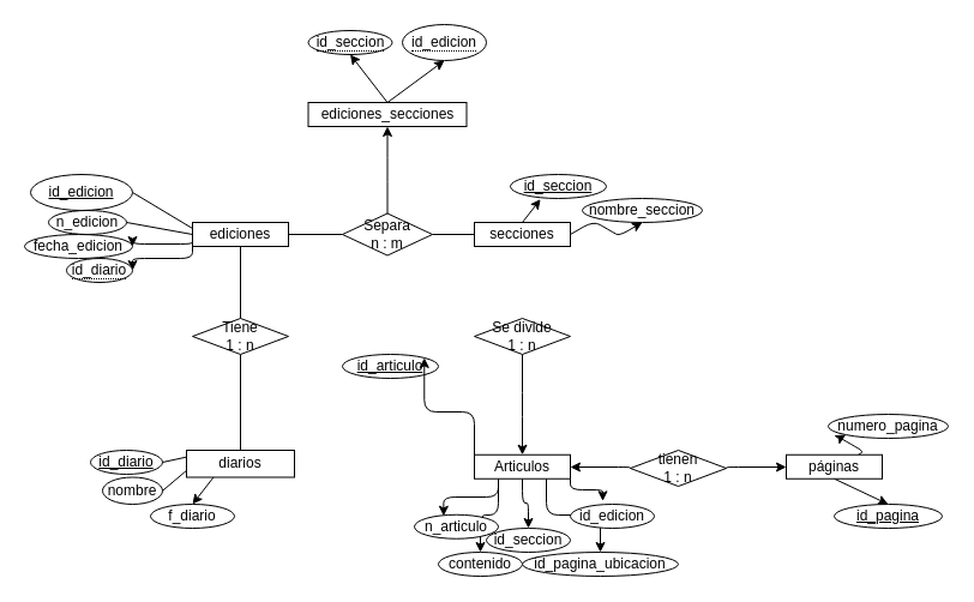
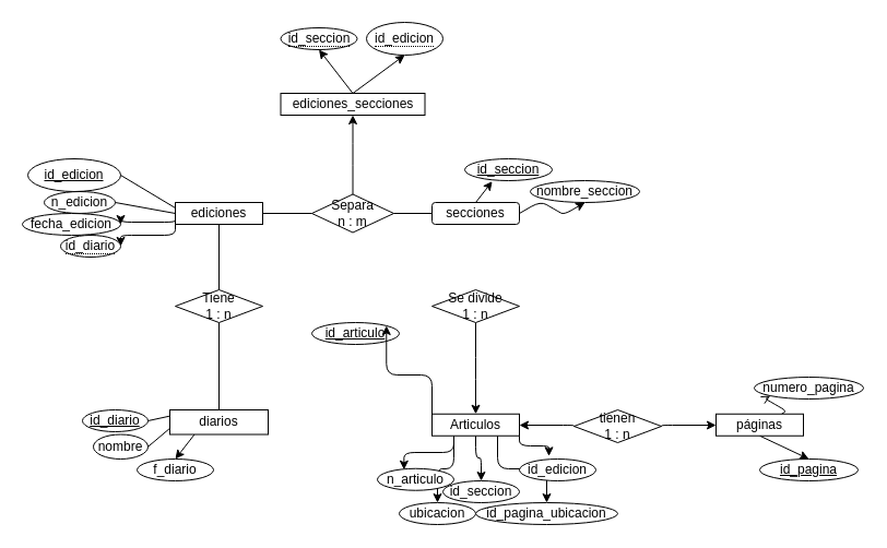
  <mxCell id="0" />
  <mxCell id="1" parent="0" />
  <mxCell id="2" style="edgeStyle=none;html=1;exitX=0.25;exitY=1;exitDx=0;exitDy=0;entryX=0.5;entryY=0;entryDx=0;entryDy=0;" parent="1" source="3" target="8" edge="1"><mxGeometry relative="1" as="geometry" /></mxCell>
  <mxCell id="3" value="diarios" style="rounded=0;whiteSpace=wrap;html=1;" parent="1" vertex="1"><mxGeometry x="155" y="375" width="90" height="22.5" as="geometry" /></mxCell>
  <mxCell id="4" style="edgeStyle=none;html=1;exitX=0.5;exitY=0;exitDx=0;exitDy=0;entryX=0.314;entryY=1.033;entryDx=0;entryDy=0;entryPerimeter=0;" parent="1" source="6" target="27" edge="1"><mxGeometry relative="1" as="geometry" /></mxCell>
  <mxCell id="5" style="edgeStyle=isometricEdgeStyle;html=1;exitX=1;exitY=0.5;exitDx=0;exitDy=0;entryX=0.5;entryY=1;entryDx=0;entryDy=0;" edge="1" parent="1" source="6" target="54"><mxGeometry relative="1" as="geometry" /></mxCell>
- <mxCell id="6" value="secciones" style="whiteSpace=wrap;html=1;align=center;" parent="1" vertex="1"><mxGeometry x="395" y="185" width="80" height="20" as="geometry" /></mxCell>
+ <mxCell id="6" value="secciones" style="whiteSpace=wrap;html=1;align=center;rounded=1;" parent="1" vertex="1"><mxGeometry x="395" y="185" width="80" height="20" as="geometry" /></mxCell>
  <mxCell id="7" value="id_articulo" style="ellipse;whiteSpace=wrap;html=1;align=center;fontStyle=4;" parent="1" vertex="1"><mxGeometry x="285" y="295" width="80" height="20" as="geometry" /></mxCell>
  <mxCell id="8" value="f_diario" style="ellipse;whiteSpace=wrap;html=1;align=center;" parent="1" vertex="1"><mxGeometry x="125" y="420" width="70" height="20" as="geometry" /></mxCell>
  <mxCell id="9" style="edgeStyle=elbowEdgeStyle;elbow=vertical;html=1;exitX=0.5;exitY=0;exitDx=0;exitDy=0;entryX=0.5;entryY=1;entryDx=0;entryDy=0;" edge="1" parent="1" source="10" target="46"><mxGeometry relative="1" as="geometry" /></mxCell>
  <mxCell id="10" value="Separa&lt;br&gt;n : m" style="rhombus;whiteSpace=wrap;html=1;" parent="1" vertex="1"><mxGeometry x="285" y="177.5" width="75" height="35" as="geometry" /></mxCell>
  <mxCell id="11" value="" style="endArrow=none;html=1;rounded=0;entryX=0.5;entryY=1;entryDx=0;entryDy=0;exitX=0.5;exitY=0;exitDx=0;exitDy=0;" parent="1" source="24" target="15" edge="1"><mxGeometry relative="1" as="geometry"><mxPoint x="285" y="395" as="sourcePoint" /><mxPoint x="325" y="445" as="targetPoint" /></mxGeometry></mxCell>
  <mxCell id="12" value="" style="endArrow=none;html=1;rounded=0;entryX=0.5;entryY=1;entryDx=0;entryDy=0;exitX=0.5;exitY=0;exitDx=0;exitDy=0;" parent="1" source="3" target="24" edge="1"><mxGeometry relative="1" as="geometry"><mxPoint x="135" y="365" as="sourcePoint" /><mxPoint x="175" y="325" as="targetPoint" /></mxGeometry></mxCell>
  <mxCell id="13" style="edgeStyle=elbowEdgeStyle;elbow=vertical;html=1;exitX=0;exitY=0.75;exitDx=0;exitDy=0;entryX=1;entryY=0.5;entryDx=0;entryDy=0;" edge="1" parent="1" source="15" target="52"><mxGeometry relative="1" as="geometry" /></mxCell>
  <mxCell id="14" style="edgeStyle=elbowEdgeStyle;elbow=vertical;html=1;exitX=0;exitY=1;exitDx=0;exitDy=0;entryX=1;entryY=0.5;entryDx=0;entryDy=0;" edge="1" parent="1" source="15" target="53"><mxGeometry relative="1" as="geometry" /></mxCell>
  <mxCell id="15" value="ediciones" style="whiteSpace=wrap;html=1;align=center;" parent="1" vertex="1"><mxGeometry x="160" y="185" width="80" height="20" as="geometry" /></mxCell>
  <mxCell id="16" value="id_edicion" style="ellipse;whiteSpace=wrap;html=1;align=center;fontStyle=4;" parent="1" vertex="1"><mxGeometry x="25" y="145" width="85" height="30" as="geometry" /></mxCell>
  <mxCell id="17" value="" style="endArrow=none;html=1;entryX=1;entryY=0.5;entryDx=0;entryDy=0;exitX=0;exitY=0.25;exitDx=0;exitDy=0;" parent="1" source="15" target="16" edge="1"><mxGeometry width="50" height="50" relative="1" as="geometry"><mxPoint x="160" y="115" as="sourcePoint" /><mxPoint x="130" y="155" as="targetPoint" /></mxGeometry></mxCell>
  <mxCell id="18" value="n_edicion" style="ellipse;whiteSpace=wrap;html=1;align=center;" parent="1" vertex="1"><mxGeometry x="40" y="175" width="65" height="20" as="geometry" /></mxCell>
  <mxCell id="19" value="" style="endArrow=none;html=1;rounded=0;entryX=1;entryY=0.5;entryDx=0;entryDy=0;exitX=0;exitY=0.5;exitDx=0;exitDy=0;" parent="1" source="15" target="18" edge="1"><mxGeometry relative="1" as="geometry"><mxPoint x="100" y="275" as="sourcePoint" /><mxPoint x="110" y="245" as="targetPoint" /></mxGeometry></mxCell>
  <mxCell id="20" value="id_diario" style="ellipse;whiteSpace=wrap;html=1;align=center;fontStyle=4;" parent="1" vertex="1"><mxGeometry x="75" y="375" width="60" height="20" as="geometry" /></mxCell>
  <mxCell id="21" value="nombre" style="ellipse;whiteSpace=wrap;html=1;align=center;" parent="1" vertex="1"><mxGeometry x="85" y="397.5" width="50" height="22.5" as="geometry" /></mxCell>
  <mxCell id="22" value="" style="endArrow=none;html=1;entryX=0;entryY=0.75;entryDx=0;entryDy=0;exitX=1;exitY=0.5;exitDx=0;exitDy=0;" parent="1" source="21" target="3" edge="1"><mxGeometry width="50" height="50" relative="1" as="geometry"><mxPoint x="85" y="477.5" as="sourcePoint" /><mxPoint x="135" y="427.5" as="targetPoint" /></mxGeometry></mxCell>
  <mxCell id="23" value="" style="endArrow=none;html=1;entryX=0;entryY=0.25;entryDx=0;entryDy=0;exitX=1;exitY=0.5;exitDx=0;exitDy=0;" parent="1" source="20" target="3" edge="1"><mxGeometry width="50" height="50" relative="1" as="geometry"><mxPoint x="105" y="347.5" as="sourcePoint" /><mxPoint x="155" y="297.5" as="targetPoint" /></mxGeometry></mxCell>
  <mxCell id="24" value="Tiene&lt;br&gt;1 : n" style="rhombus;whiteSpace=wrap;html=1;" parent="1" vertex="1"><mxGeometry x="160" y="265" width="80" height="30" as="geometry" /></mxCell>
  <mxCell id="25" value="" style="endArrow=none;html=1;rounded=0;entryX=1;entryY=0.5;entryDx=0;entryDy=0;exitX=0;exitY=0.5;exitDx=0;exitDy=0;" parent="1" source="10" target="15" edge="1"><mxGeometry relative="1" as="geometry"><mxPoint x="210" y="385" as="sourcePoint" /><mxPoint x="210" y="345" as="targetPoint" /></mxGeometry></mxCell>
  <mxCell id="26" value="" style="endArrow=none;html=1;rounded=0;entryX=1;entryY=0.5;entryDx=0;entryDy=0;exitX=0;exitY=0.5;exitDx=0;exitDy=0;" parent="1" source="6" target="10" edge="1"><mxGeometry relative="1" as="geometry"><mxPoint x="220" y="395" as="sourcePoint" /><mxPoint x="220" y="355" as="targetPoint" /></mxGeometry></mxCell>
  <mxCell id="27" value="id_seccion" style="ellipse;whiteSpace=wrap;html=1;align=center;fontStyle=4;" parent="1" vertex="1"><mxGeometry x="425" y="145" width="80" height="20" as="geometry" /></mxCell>
  <mxCell id="28" style="html=1;exitX=0.5;exitY=1;exitDx=0;exitDy=0;entryX=0.5;entryY=0;entryDx=0;entryDy=0;edgeStyle=elbowEdgeStyle;elbow=vertical;" edge="1" parent="1" source="29" target="36"><mxGeometry relative="1" as="geometry" /></mxCell>
  <mxCell id="29" value="Se divide&lt;br&gt;1 : n" style="rhombus;whiteSpace=wrap;html=1;" parent="1" vertex="1"><mxGeometry x="395" y="265" width="80" height="30" as="geometry" /></mxCell>
  <mxCell id="30" style="edgeStyle=elbowEdgeStyle;elbow=vertical;html=1;exitX=0;exitY=0.5;exitDx=0;exitDy=0;entryX=1;entryY=0;entryDx=0;entryDy=0;" edge="1" parent="1" source="36" target="7"><mxGeometry relative="1" as="geometry" /></mxCell>
  <mxCell id="31" style="edgeStyle=elbowEdgeStyle;elbow=vertical;html=1;exitX=0.25;exitY=1;exitDx=0;exitDy=0;entryX=0.348;entryY=0.05;entryDx=0;entryDy=0;entryPerimeter=0;" edge="1" parent="1" source="36" target="47"><mxGeometry relative="1" as="geometry" /></mxCell>
  <mxCell id="32" style="edgeStyle=elbowEdgeStyle;elbow=vertical;html=1;exitX=0.25;exitY=1;exitDx=0;exitDy=0;entryX=0.5;entryY=0;entryDx=0;entryDy=0;" edge="1" parent="1" source="36" target="49"><mxGeometry relative="1" as="geometry" /></mxCell>
  <mxCell id="33" style="edgeStyle=elbowEdgeStyle;elbow=vertical;html=1;exitX=0.5;exitY=1;exitDx=0;exitDy=0;entryX=0.5;entryY=0;entryDx=0;entryDy=0;" edge="1" parent="1" source="36" target="51"><mxGeometry relative="1" as="geometry" /></mxCell>
  <mxCell id="34" style="edgeStyle=elbowEdgeStyle;elbow=vertical;html=1;exitX=0.75;exitY=1;exitDx=0;exitDy=0;entryX=0.5;entryY=0;entryDx=0;entryDy=0;" edge="1" parent="1" source="36" target="50"><mxGeometry relative="1" as="geometry" /></mxCell>
  <mxCell id="35" style="edgeStyle=elbowEdgeStyle;elbow=vertical;html=1;exitX=1;exitY=1;exitDx=0;exitDy=0;entryX=0.386;entryY=-0.133;entryDx=0;entryDy=0;entryPerimeter=0;" edge="1" parent="1" source="36" target="48"><mxGeometry relative="1" as="geometry" /></mxCell>
  <mxCell id="36" value="Articulos" style="whiteSpace=wrap;html=1;align=center;" vertex="1" parent="1"><mxGeometry x="395" y="378.75" width="80" height="20" as="geometry" /></mxCell>
  <mxCell id="37" style="edgeStyle=elbowEdgeStyle;elbow=vertical;html=1;exitX=1;exitY=0.5;exitDx=0;exitDy=0;entryX=0;entryY=0.5;entryDx=0;entryDy=0;" edge="1" parent="1" source="39" target="42"><mxGeometry relative="1" as="geometry" /></mxCell>
  <mxCell id="38" style="edgeStyle=elbowEdgeStyle;elbow=vertical;html=1;exitX=0;exitY=0.5;exitDx=0;exitDy=0;entryX=1;entryY=0.5;entryDx=0;entryDy=0;" edge="1" parent="1" source="39" target="36"><mxGeometry relative="1" as="geometry" /></mxCell>
  <mxCell id="39" value="tienen&lt;br&gt;1 : n" style="rhombus;whiteSpace=wrap;html=1;" vertex="1" parent="1"><mxGeometry x="525" y="375" width="80" height="30" as="geometry" /></mxCell>
  <mxCell id="40" style="edgeStyle=none;html=1;exitX=0.5;exitY=1;exitDx=0;exitDy=0;entryX=0.5;entryY=0;entryDx=0;entryDy=0;" edge="1" parent="1" source="42" target="43"><mxGeometry relative="1" as="geometry" /></mxCell>
- <mxCell id="41" style="edgeStyle=isometricEdgeStyle;html=1;exitX=0.75;exitY=0;exitDx=0;exitDy=0;entryX=0;entryY=1;entryDx=0;entryDy=0;" edge="1" parent="1" source="42" target="55"><mxGeometry relative="1" as="geometry" /></mxCell>
+ <mxCell id="41" style="edgeStyle=isometricEdgeStyle;html=1;exitX=0.75;exitY=0;exitDx=0;exitDy=0;entryX=0;entryY=1;entryDx=0;entryDy=0;endArrow=open;" edge="1" parent="1" source="42" target="55"><mxGeometry relative="1" as="geometry" /></mxCell>
  <mxCell id="42" value="páginas" style="whiteSpace=wrap;html=1;align=center;" vertex="1" parent="1"><mxGeometry x="655" y="378.75" width="80" height="20" as="geometry" /></mxCell>
  <mxCell id="43" value="id_pagina" style="ellipse;whiteSpace=wrap;html=1;align=center;fontStyle=4;" vertex="1" parent="1"><mxGeometry x="695" y="420" width="90" height="20" as="geometry" /></mxCell>
  <mxCell id="44" style="edgeStyle=none;html=1;exitX=0.5;exitY=0;exitDx=0;exitDy=0;entryX=0.5;entryY=1;entryDx=0;entryDy=0;" edge="1" parent="1" source="46" target="57"><mxGeometry relative="1" as="geometry" /></mxCell>
  <mxCell id="45" style="edgeStyle=none;html=1;exitX=0.5;exitY=0;exitDx=0;exitDy=0;entryX=0.5;entryY=1;entryDx=0;entryDy=0;" edge="1" parent="1" source="46" target="56"><mxGeometry relative="1" as="geometry" /></mxCell>
  <mxCell id="46" value="ediciones_secciones" style="whiteSpace=wrap;html=1;align=center;" vertex="1" parent="1"><mxGeometry x="256.5" y="85" width="132" height="20" as="geometry" /></mxCell>
  <mxCell id="47" value="n_articulo" style="ellipse;whiteSpace=wrap;html=1;align=center;" vertex="1" parent="1"><mxGeometry x="345" y="428.75" width="70" height="20" as="geometry" /></mxCell>
  <mxCell id="48" value="id_edicion" style="ellipse;whiteSpace=wrap;html=1;align=center;" vertex="1" parent="1"><mxGeometry x="475" y="420" width="70" height="20" as="geometry" /></mxCell>
- <mxCell id="49" value="contenido" style="ellipse;whiteSpace=wrap;html=1;align=center;" vertex="1" parent="1"><mxGeometry x="365" y="460" width="70" height="20" as="geometry" /></mxCell>
+ <mxCell id="49" value="ubicacion" style="ellipse;whiteSpace=wrap;html=1;align=center;" vertex="1" parent="1"><mxGeometry x="365" y="460" width="70" height="20" as="geometry" /></mxCell>
  <mxCell id="50" value="id_pagina_ubicacion" style="ellipse;whiteSpace=wrap;html=1;align=center;" vertex="1" parent="1"><mxGeometry x="435" y="460" width="130" height="20" as="geometry" /></mxCell>
  <mxCell id="51" value="id_seccion" style="ellipse;whiteSpace=wrap;html=1;align=center;" vertex="1" parent="1"><mxGeometry x="405" y="440" width="70" height="20" as="geometry" /></mxCell>
  <mxCell id="52" value="fecha_edicion" style="ellipse;whiteSpace=wrap;html=1;align=center;" vertex="1" parent="1"><mxGeometry x="20" y="195" width="90" height="20" as="geometry" /></mxCell>
  <mxCell id="53" value="&lt;span style=&quot;border-bottom: 1px dotted&quot;&gt;id_diario&lt;/span&gt;" style="ellipse;whiteSpace=wrap;html=1;align=center;" vertex="1" parent="1"><mxGeometry x="55" y="215" width="55" height="20" as="geometry" /></mxCell>
  <mxCell id="54" value="nombre_seccion" style="ellipse;whiteSpace=wrap;html=1;align=center;" vertex="1" parent="1"><mxGeometry x="485" y="165" width="100" height="20" as="geometry" /></mxCell>
  <mxCell id="55" value="numero_pagina" style="ellipse;whiteSpace=wrap;html=1;align=center;" vertex="1" parent="1"><mxGeometry x="690" y="345" width="100" height="20" as="geometry" /></mxCell>
  <mxCell id="56" value="&lt;span style=&quot;border-bottom: 1px dotted&quot;&gt;id_seccion&lt;/span&gt;" style="ellipse;whiteSpace=wrap;html=1;align=center;" vertex="1" parent="1"><mxGeometry x="256.5" y="25" width="70" height="20" as="geometry" /></mxCell>
  <mxCell id="57" value="&lt;span style=&quot;border-bottom: 1px dotted&quot;&gt;id_edicion&lt;/span&gt;" style="ellipse;whiteSpace=wrap;html=1;align=center;" vertex="1" parent="1"><mxGeometry x="335" y="20" width="70" height="30" as="geometry" /></mxCell>
